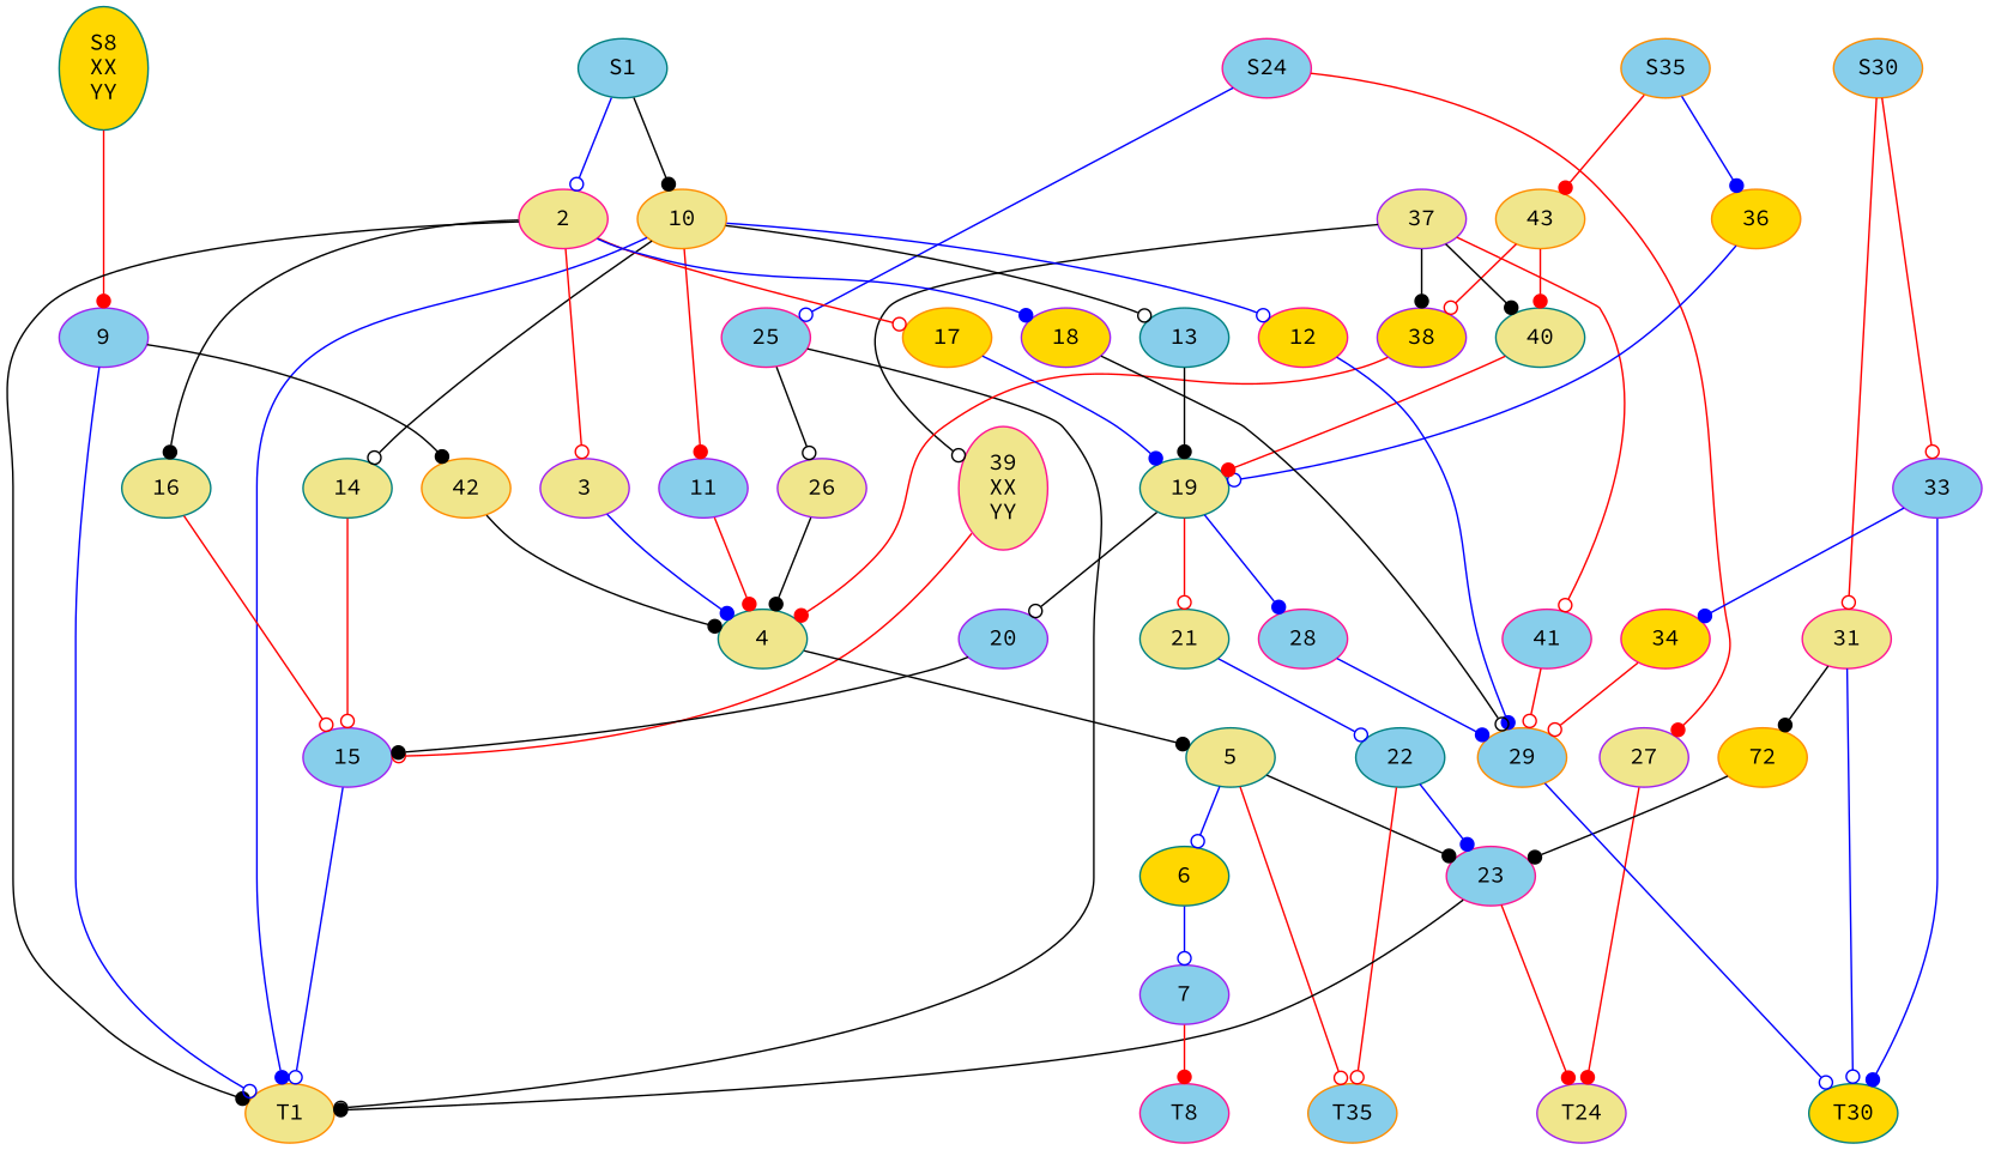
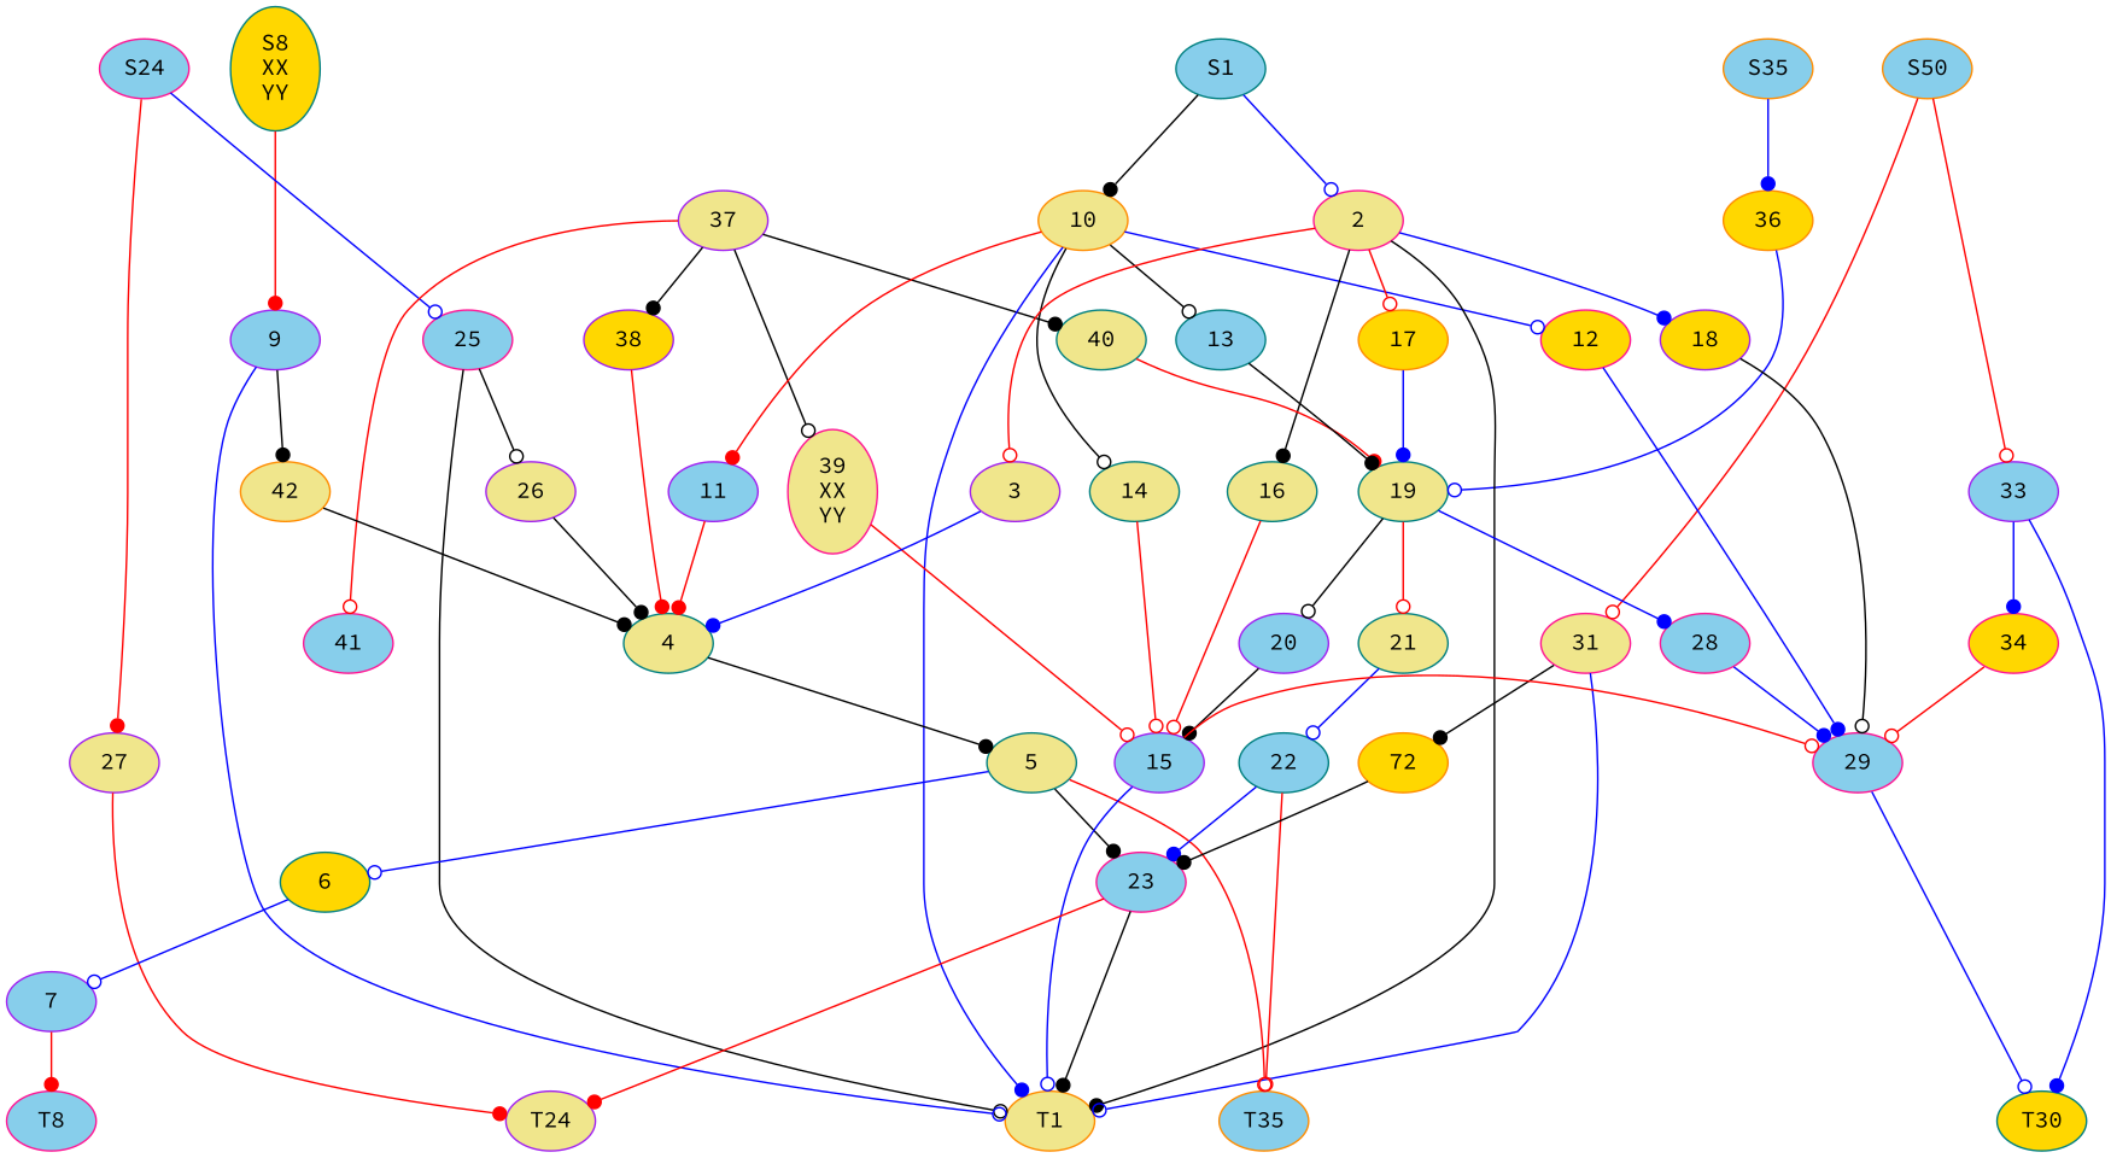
  digraph {
    fontname="Source Code Pro"
    node [color=teal fillcolor=skyblue fontname="Source Code Pro" style=filled]
    edge [arrowhead=dot color=red fontname="Source Code Pro"]
    n1 [fillcolor=gold label="S8\nXX\nYY"]
    S24 [color=deeppink]
    S1
    S35 [color=darkorange]
-   S30 [color=darkorange]
+   S30 [color=darkorange label=S50]
    T8 [color=deeppink]
    T24 [color=purple fillcolor=khaki]
    T1 [color=darkorange fillcolor=khaki]
    T35 [color=darkorange]
    T30 [fillcolor=gold]
-   43 [color=darkorange fillcolor=khaki]
    37 [color=purple fillcolor=khaki]
    36 [color=darkorange fillcolor=gold]
    10 [color=darkorange fillcolor=khaki]
    2 [color=deeppink fillcolor=khaki]
    25 [color=deeppink]
    9 [color=purple]
    38 [color=purple fillcolor=gold]
    40 [fillcolor=khaki]
    13
    17 [color=darkorange fillcolor=gold]
    12 [color=deeppink fillcolor=gold]
    18 [color=purple fillcolor=gold]
    n24 [color=deeppink fillcolor=khaki label="39\nXX\nYY"]
    26 [color=purple fillcolor=khaki]
    42 [color=darkorange fillcolor=khaki]
    11 [color=purple]
    3 [color=purple fillcolor=khaki]
    33 [color=purple]
    19 [fillcolor=khaki]
    14 [fillcolor=khaki]
    16 [fillcolor=khaki]
    4 [fillcolor=khaki]
    31 [color=deeppink fillcolor=khaki]
    34 [color=deeppink fillcolor=gold]
    21 [fillcolor=khaki]
    41 [color=deeppink]
    28 [color=deeppink]
    20 [color=purple]
    27 [color=purple fillcolor=khaki]
    5 [fillcolor=khaki]
    22
    n43 [color=darkorange fillcolor=gold label=72]
-   29 [color=darkorange]
+   29 [color=deeppink]
    15 [color=purple]
    6 [fillcolor=gold]
    23 [color=deeppink]
    7 [color=purple]
    subgraph sub_1 {
      rank=same
      n1
      S24
      S1
      S35
      S30
    }
    subgraph sub_2 {
      rank=same
      T8
      T24
      T1
      T35
      T30
    }
    subgraph sub_3 {
      rank=same
-     43
      37
      36
      10
      2
    }
    subgraph sub_4 {
      rank=same
      25
      9
      38
      40
      13
      17
      12
      18
    }
    subgraph sub_5 {
      rank=same
      n24
      26
      42
      11
      3
      33
      19
      14
      16
    }
    subgraph sub_6 {
      rank=same
      4
      31
      34
      21
      41
      28
      20
    }
    subgraph sub_7 {
      rank=same
      27
      5
      22
      n43
      29
      15
    }
    subgraph sub_8 {
      rank=same
      6
      23
    }
    subgraph sub_9 {
      rank=same
      7
    }
    n1 -> 9
    S24 -> 25 [arrowhead=odot color=blue]
    S24 -> 27
    S1 -> 10 [color=black]
    S1 -> 2 [arrowhead=odot color=blue]
-   S35 -> 43
    S35 -> 36 [color=blue]
    S30 -> 33 [arrowhead=odot]
    S30 -> 31 [arrowhead=odot]
-   43 -> 38 [arrowhead=odot]
-   43 -> 40
    37 -> 38 [color=black]
    37 -> 40 [color=black]
    37 -> n24 [arrowhead=odot color=black]
    37 -> 41 [arrowhead=odot]
    36 -> 19 [arrowhead=odot color=blue]
    10 -> T1 [color=blue]
    10 -> 13 [arrowhead=odot color=black]
    10 -> 12 [arrowhead=odot color=blue]
    10 -> 11
    10 -> 14 [arrowhead=odot color=black]
    2 -> T1 [color=black]
    2 -> 17 [arrowhead=odot]
    2 -> 18 [color=blue]
    2 -> 3 [arrowhead=odot]
    2 -> 16 [color=black]
    25 -> T1 [arrowhead=odot color=black]
    25 -> 26 [arrowhead=odot color=black]
    9 -> T1 [arrowhead=odot color=blue]
    9 -> 42 [color=black]
    38 -> 4
    40 -> 19
    13 -> 19 [color=black]
    17 -> 19 [color=blue]
    12 -> 29 [color=blue]
    18 -> 29 [arrowhead=odot color=black]
    n24 -> 15 [arrowhead=odot]
    26 -> 4 [color=black]
    42 -> 4 [color=black]
    11 -> 4
    3 -> 4 [color=blue]
    33 -> T30 [color=blue]
    33 -> 34 [color=blue]
    19 -> 21 [arrowhead=odot]
    19 -> 28 [color=blue]
    19 -> 20 [arrowhead=odot color=black]
    14 -> 15 [arrowhead=odot]
    16 -> 15 [arrowhead=odot]
    4 -> 5 [color=black]
-   31 -> T30 [arrowhead=odot color=blue]
+   31 -> T1 [arrowhead=odot color=blue]
    31 -> n43 [color=black]
    34 -> 29 [arrowhead=odot]
    21 -> 22 [arrowhead=odot color=blue]
-   41 -> 29 [arrowhead=odot]
+   15 -> 29 [arrowhead=odot]
    28 -> 29 [color=blue]
    20 -> 15 [color=black]
    27 -> T24
    5 -> T35 [arrowhead=odot]
    5 -> 6 [arrowhead=odot color=blue]
    5 -> 23 [color=black]
    22 -> T35 [arrowhead=odot]
    22 -> 23 [color=blue]
    n43 -> 23 [color=black]
    29 -> T30 [arrowhead=odot color=blue]
    15 -> T1 [arrowhead=odot color=blue]
    6 -> 7 [arrowhead=odot color=blue]
    23 -> T24
    23 -> T1 [color=black]
    7 -> T8
  }
